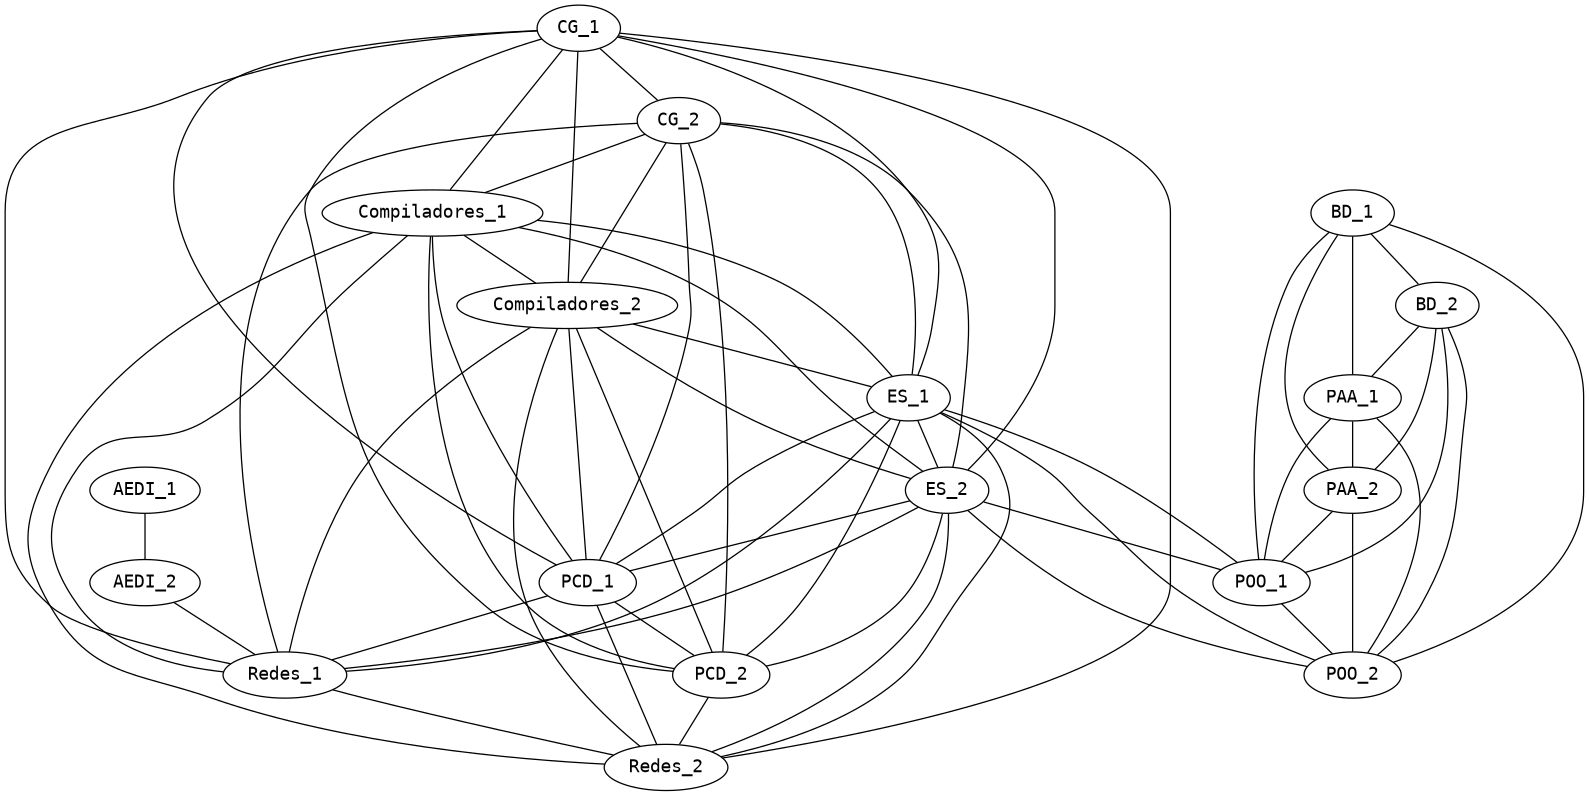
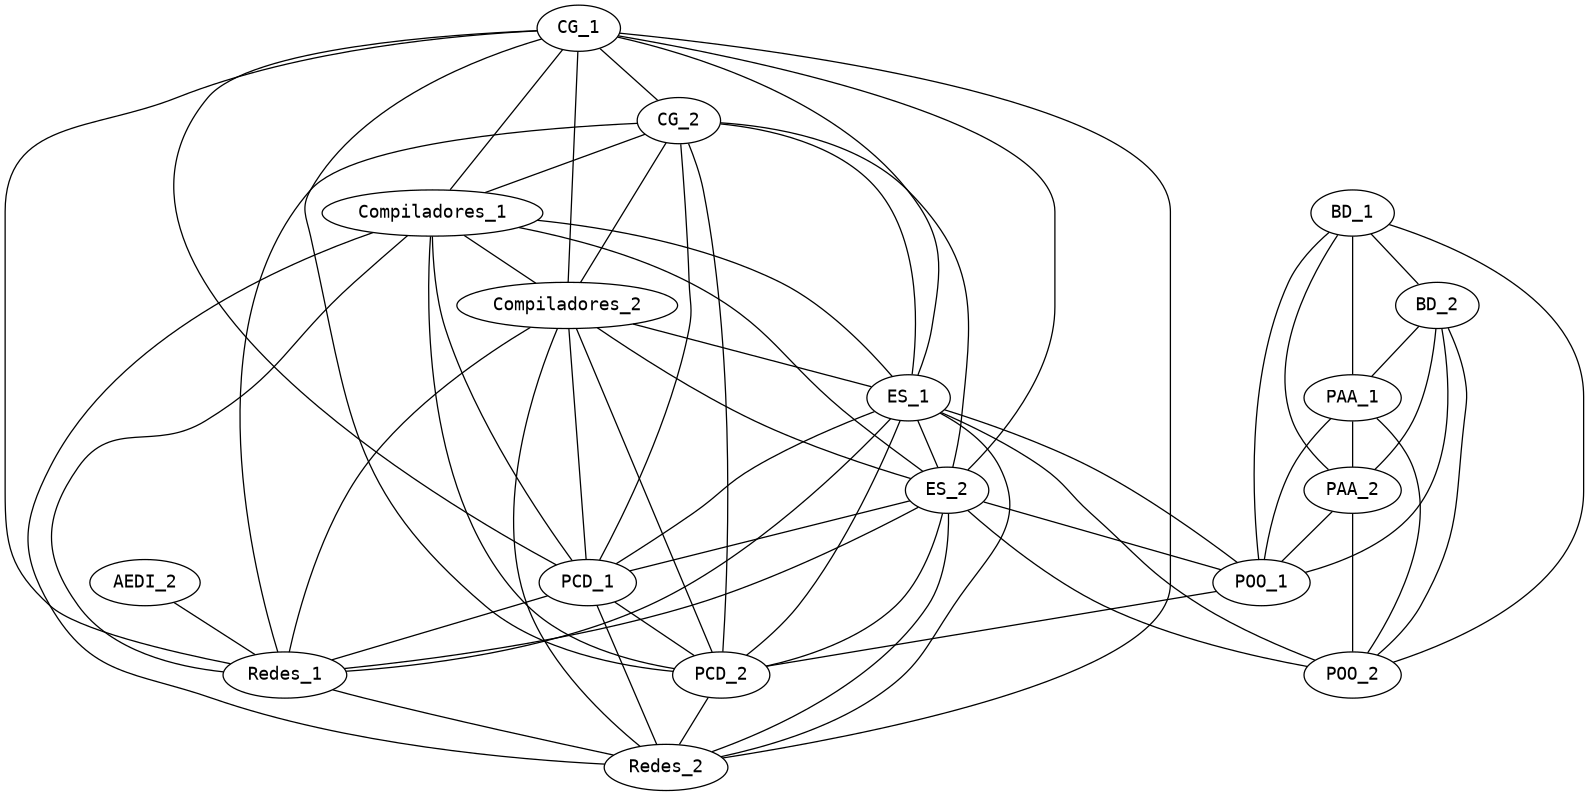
  graph {
    fontname="DejaVu Sans Mono"
    node [fontname="DejaVu Sans Mono"]
    edge [fontname="DejaVu Sans Mono"]
-   AEDI_1
    AEDI_2
    Redes_1
    BD_1
    BD_2
    PAA_1
    PAA_2
    POO_1
    POO_2
    CG_1
    CG_2
    Compiladores_1
    Compiladores_2
    ES_1
    ES_2
    PCD_1
    PCD_2
    Redes_2
-   AEDI_1 -- AEDI_2
    AEDI_2 -- Redes_1
    Redes_1 -- Redes_2
    BD_1 -- BD_2
    BD_1 -- PAA_1
    BD_1 -- PAA_2
    BD_1 -- POO_1
    BD_1 -- POO_2
    BD_2 -- PAA_1
    BD_2 -- PAA_2
    BD_2 -- POO_1
    BD_2 -- POO_2
    PAA_1 -- PAA_2
    PAA_1 -- POO_1
    PAA_1 -- POO_2
    PAA_2 -- POO_1
    PAA_2 -- POO_2
-   POO_1 -- POO_2
+   POO_1 -- PCD_2
    CG_1 -- Redes_1
    CG_1 -- CG_2
    CG_1 -- Compiladores_1
    CG_1 -- Compiladores_2
    CG_1 -- ES_1
    CG_1 -- ES_2
    CG_1 -- PCD_1
    CG_1 -- PCD_2
    CG_1 -- Redes_2
    CG_2 -- Redes_1
    CG_2 -- Compiladores_1
    CG_2 -- Compiladores_2
    CG_2 -- ES_1
    CG_2 -- ES_2
    CG_2 -- PCD_1
    CG_2 -- PCD_2
    Compiladores_1 -- Redes_1
    Compiladores_1 -- Compiladores_2
    Compiladores_1 -- ES_1
    Compiladores_1 -- ES_2
    Compiladores_1 -- PCD_1
    Compiladores_1 -- PCD_2
    Compiladores_1 -- Redes_2
    Compiladores_2 -- Redes_1
    Compiladores_2 -- ES_1
    Compiladores_2 -- ES_2
    Compiladores_2 -- PCD_1
    Compiladores_2 -- PCD_2
    Compiladores_2 -- Redes_2
    ES_1 -- Redes_1
    ES_1 -- POO_1
    ES_1 -- POO_2
    ES_1 -- ES_2
    ES_1 -- PCD_1
    ES_1 -- PCD_2
    ES_1 -- Redes_2
    ES_2 -- Redes_1
    ES_2 -- POO_1
    ES_2 -- POO_2
    ES_2 -- PCD_1
    ES_2 -- PCD_2
    ES_2 -- Redes_2
    PCD_1 -- Redes_1
    PCD_1 -- PCD_2
    PCD_1 -- Redes_2
    PCD_2 -- Redes_2
  }
